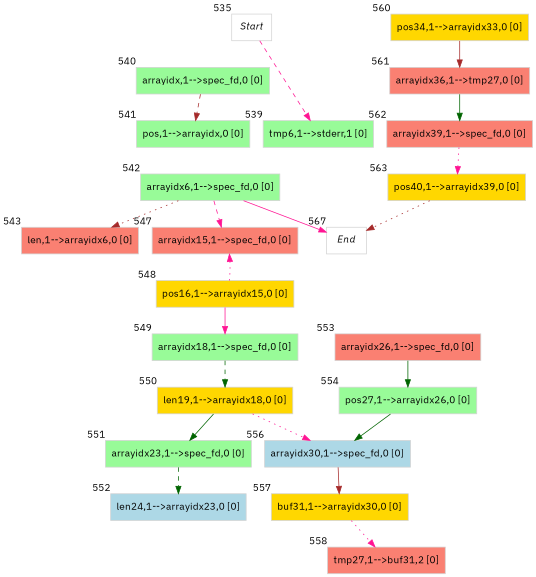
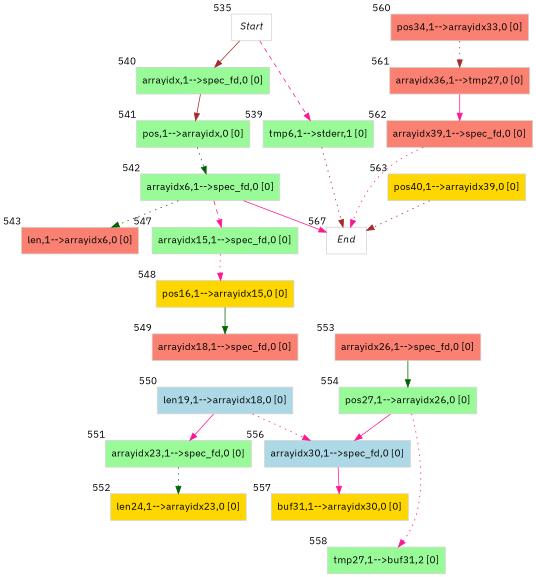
  digraph {
    fontname="IBM Plex Sans"
    node [color=lightgray fontcolor=black fontname="IBM Plex Sans" shape=box fillcolor=palegreen style=filled]
    edge [color=deeppink fontname="IBM Plex Sans" style=solid]
    n1 [label=<<I>Start</I>> xlabel=535 fillcolor="" style=""]
    n2 [label="tmp6,1-->stderr,1 [0]\n" xlabel=539]
    n3 [label="arrayidx,1-->spec_fd,0 [0]\n" xlabel=540]
    n4 [label=<<I>End</I>> xlabel=567 fillcolor="" style=""]
    n5 [label="pos,1-->arrayidx,0 [0]\n" xlabel=541]
    n6 [label="arrayidx6,1-->spec_fd,0 [0]\n" xlabel=542]
    n7 [fillcolor=salmon label="len,1-->arrayidx6,0 [0]\n" xlabel=543]
-   n8 [fillcolor=salmon label="arrayidx15,1-->spec_fd,0 [0]\n" xlabel=547]
+   n8 [label="arrayidx15,1-->spec_fd,0 [0]\n" xlabel=547]
    n9 [fillcolor=gold label="pos16,1-->arrayidx15,0 [0]\n" xlabel=548]
-   n10 [label="arrayidx18,1-->spec_fd,0 [0]\n" xlabel=549]
-   n11 [fillcolor=gold label="len19,1-->arrayidx18,0 [0]\n" xlabel=550]
+   n10 [fillcolor=salmon label="arrayidx18,1-->spec_fd,0 [0]\n" xlabel=549]
+   n11 [fillcolor=lightblue label="len19,1-->arrayidx18,0 [0]\n" xlabel=550]
    n12 [label="arrayidx23,1-->spec_fd,0 [0]\n" xlabel=551]
    n13 [fillcolor=lightblue label="arrayidx30,1-->spec_fd,0 [0]\n" xlabel=556]
-   n14 [fillcolor=lightblue label="len24,1-->arrayidx23,0 [0]\n" xlabel=552]
+   n14 [fillcolor=gold label="len24,1-->arrayidx23,0 [0]\n" xlabel=552]
    n15 [fillcolor=gold label="buf31,1-->arrayidx30,0 [0]\n" xlabel=557]
-   n16 [fillcolor=salmon label="tmp27,1-->buf31,2 [0]\n" xlabel=558]
+   n16 [label="tmp27,1-->buf31,2 [0]\n" xlabel=558]
    n17 [fillcolor=salmon label="arrayidx26,1-->spec_fd,0 [0]\n" xlabel=553]
    n18 [label="pos27,1-->arrayidx26,0 [0]\n" xlabel=554]
-   n19 [fillcolor=gold label="pos34,1-->arrayidx33,0 [0]\n" xlabel=560]
+   n19 [fillcolor=salmon label="pos34,1-->arrayidx33,0 [0]\n" xlabel=560]
    n20 [fillcolor=salmon label="arrayidx36,1-->tmp27,0 [0]\n" xlabel=561]
    n21 [fillcolor=salmon label="arrayidx39,1-->spec_fd,0 [0]\n" xlabel=562]
    n22 [fillcolor=gold label="pos40,1-->arrayidx39,0 [0]\n" xlabel=563]
    n1 -> n2 [style=dashed]
-   n3 -> n5 [color=brown style=dashed]
+   n1 -> n3 [color=brown]
+   n2 -> n4 [color=brown style=dotted]
+   n3 -> n5 [color=brown]
+   n5 -> n6 [color=darkgreen style=dotted]
    n6 -> n4
-   n6 -> n7 [color=brown style=dotted]
+   n6 -> n7 [color=darkgreen style=dotted]
    n6 -> n8 [style=dashed]
-   n9 -> n8 [style=dotted]
-   n9 -> n10
-   n10 -> n11 [color=darkgreen style=dashed]
-   n11 -> n12 [color=darkgreen]
+   n8 -> n9 [style=dotted]
+   n9 -> n10 [color=darkgreen]
+   n11 -> n12
    n11 -> n13 [style=dotted]
-   n12 -> n14 [color=darkgreen style=dashed]
-   n13 -> n15 [color=brown]
-   n15 -> n16 [style=dotted]
+   n12 -> n14 [color=darkgreen style=dotted]
+   n13 -> n15
+   n18 -> n16 [style=dotted]
    n17 -> n18 [color=darkgreen]
-   n18 -> n13 [color=darkgreen]
-   n19 -> n20 [color=brown]
-   n20 -> n21 [color=darkgreen]
-   n21 -> n22 [style=dotted]
+   n18 -> n13
+   n19 -> n20 [color=brown style=dotted]
+   n20 -> n21
+   n21 -> n4 [style=dotted]
    n22 -> n4 [color=brown style=dotted]
  }
